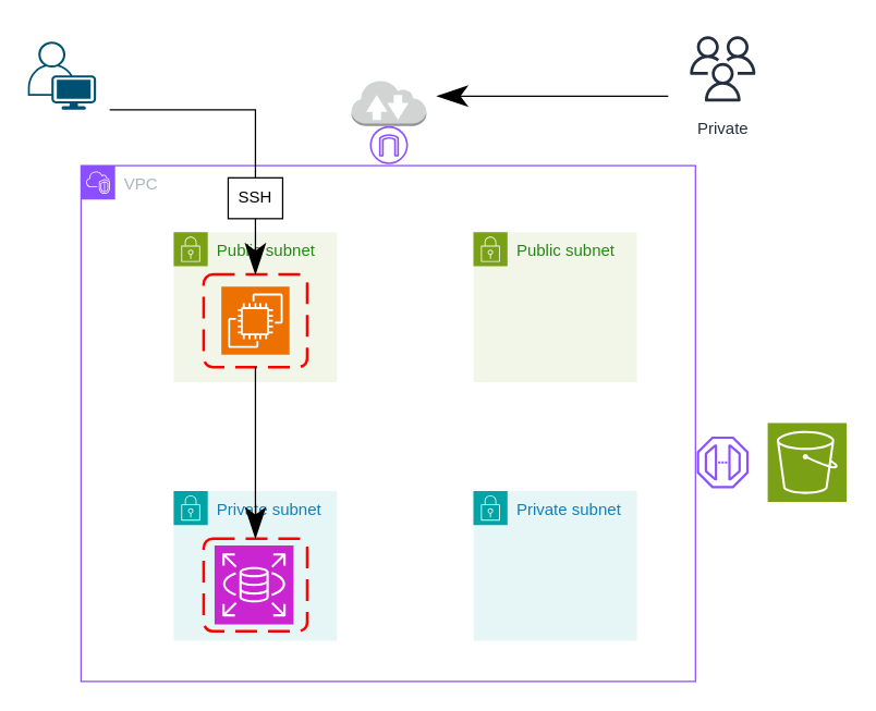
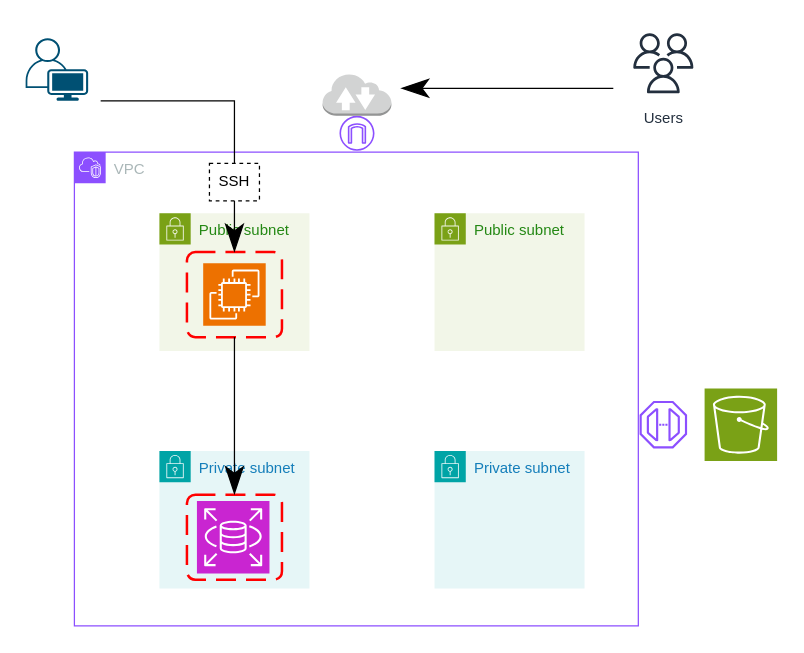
  <mxCell id="0" />
  <mxCell id="1" parent="0" />
  <mxCell id="2" value="VPC" style="points=[[0,0],[0.25,0],[0.5,0],[0.75,0],[1,0],[1,0.25],[1,0.5],[1,0.75],[1,1],[0.75,1],[0.5,1],[0.25,1],[0,1],[0,0.75],[0,0.5],[0,0.25]];outlineConnect=0;gradientColor=none;html=1;whiteSpace=wrap;fontSize=12;fontStyle=0;container=1;pointerEvents=0;collapsible=0;recursiveResize=0;shape=mxgraph.aws4.group;grIcon=mxgraph.aws4.group_vpc2;strokeColor=#8C4FFF;fillColor=none;verticalAlign=top;align=left;spacingLeft=30;fontColor=#AAB7B8;dashed=0;" vertex="1" parent="1"><mxGeometry x="59" y="121" width="451" height="379" as="geometry" /></mxCell>
  <mxCell id="3" value="Public subnet" style="points=[[0,0],[0.25,0],[0.5,0],[0.75,0],[1,0],[1,0.25],[1,0.5],[1,0.75],[1,1],[0.75,1],[0.5,1],[0.25,1],[0,1],[0,0.75],[0,0.5],[0,0.25]];outlineConnect=0;gradientColor=none;html=1;whiteSpace=wrap;fontSize=12;fontStyle=0;container=1;pointerEvents=0;collapsible=0;recursiveResize=0;shape=mxgraph.aws4.group;grIcon=mxgraph.aws4.group_security_group;grStroke=0;strokeColor=#7AA116;fillColor=#F2F6E8;verticalAlign=top;align=left;spacingLeft=30;fontColor=#248814;dashed=0;" vertex="1" parent="2"><mxGeometry x="68" y="49" width="120" height="110" as="geometry" /></mxCell>
  <mxCell id="4" value="" style="sketch=0;points=[[0,0,0],[0.25,0,0],[0.5,0,0],[0.75,0,0],[1,0,0],[0,1,0],[0.25,1,0],[0.5,1,0],[0.75,1,0],[1,1,0],[0,0.25,0],[0,0.5,0],[0,0.75,0],[1,0.25,0],[1,0.5,0],[1,0.75,0]];outlineConnect=0;fontColor=#232F3E;fillColor=#ED7100;strokeColor=#ffffff;dashed=0;verticalLabelPosition=bottom;verticalAlign=top;align=center;html=1;fontSize=12;fontStyle=0;aspect=fixed;shape=mxgraph.aws4.resourceIcon;resIcon=mxgraph.aws4.ec2;" vertex="1" parent="3"><mxGeometry x="35" y="40" width="50" height="50" as="geometry" /></mxCell>
  <mxCell id="5" value="Public subnet" style="points=[[0,0],[0.25,0],[0.5,0],[0.75,0],[1,0],[1,0.25],[1,0.5],[1,0.75],[1,1],[0.75,1],[0.5,1],[0.25,1],[0,1],[0,0.75],[0,0.5],[0,0.25]];outlineConnect=0;gradientColor=none;html=1;whiteSpace=wrap;fontSize=12;fontStyle=0;container=1;pointerEvents=0;collapsible=0;recursiveResize=0;shape=mxgraph.aws4.group;grIcon=mxgraph.aws4.group_security_group;grStroke=0;strokeColor=#7AA116;fillColor=#F2F6E8;verticalAlign=top;align=left;spacingLeft=30;fontColor=#248814;dashed=0;" vertex="1" parent="2"><mxGeometry x="288" y="49" width="120" height="110" as="geometry" /></mxCell>
  <mxCell id="6" value="Private subnet" style="points=[[0,0],[0.25,0],[0.5,0],[0.75,0],[1,0],[1,0.25],[1,0.5],[1,0.75],[1,1],[0.75,1],[0.5,1],[0.25,1],[0,1],[0,0.75],[0,0.5],[0,0.25]];outlineConnect=0;gradientColor=none;html=1;whiteSpace=wrap;fontSize=12;fontStyle=0;container=1;pointerEvents=0;collapsible=0;recursiveResize=0;shape=mxgraph.aws4.group;grIcon=mxgraph.aws4.group_security_group;grStroke=0;strokeColor=#00A4A6;fillColor=#E6F6F7;verticalAlign=top;align=left;spacingLeft=30;fontColor=#147EBA;dashed=0;" vertex="1" parent="2"><mxGeometry x="68" y="239" width="120" height="110" as="geometry" /></mxCell>
  <mxCell id="7" value="" style="sketch=0;points=[[0,0,0],[0.25,0,0],[0.5,0,0],[0.75,0,0],[1,0,0],[0,1,0],[0.25,1,0],[0.5,1,0],[0.75,1,0],[1,1,0],[0,0.25,0],[0,0.5,0],[0,0.75,0],[1,0.25,0],[1,0.5,0],[1,0.75,0]];outlineConnect=0;fontColor=#232F3E;fillColor=#C925D1;strokeColor=#ffffff;dashed=0;verticalLabelPosition=bottom;verticalAlign=top;align=center;html=1;fontSize=12;fontStyle=0;aspect=fixed;shape=mxgraph.aws4.resourceIcon;resIcon=mxgraph.aws4.rds;" vertex="1" parent="6"><mxGeometry x="30" y="40" width="58" height="58" as="geometry" /></mxCell>
  <mxCell id="8" value="" style="rounded=1;arcSize=10;dashed=1;strokeColor=#ff0000;fillColor=none;gradientColor=none;dashPattern=8 4;strokeWidth=2;" vertex="1" parent="6"><mxGeometry x="22" y="35" width="76" height="68" as="geometry" /></mxCell>
  <mxCell id="9" value="Private subnet" style="points=[[0,0],[0.25,0],[0.5,0],[0.75,0],[1,0],[1,0.25],[1,0.5],[1,0.75],[1,1],[0.75,1],[0.5,1],[0.25,1],[0,1],[0,0.75],[0,0.5],[0,0.25]];outlineConnect=0;gradientColor=none;html=1;whiteSpace=wrap;fontSize=12;fontStyle=0;container=1;pointerEvents=0;collapsible=0;recursiveResize=0;shape=mxgraph.aws4.group;grIcon=mxgraph.aws4.group_security_group;grStroke=0;strokeColor=#00A4A6;fillColor=#E6F6F7;verticalAlign=top;align=left;spacingLeft=30;fontColor=#147EBA;dashed=0;" vertex="1" parent="2"><mxGeometry x="288" y="239" width="120" height="110" as="geometry" /></mxCell>
  <mxCell id="10" value="" style="points=[[0.35,0,0],[0.98,0.51,0],[1,0.71,0],[0.67,1,0],[0,0.795,0],[0,0.65,0]];verticalLabelPosition=bottom;sketch=0;html=1;verticalAlign=top;aspect=fixed;align=center;pointerEvents=1;shape=mxgraph.cisco19.user;fillColor=#005073;strokeColor=none;" vertex="1" parent="1"><mxGeometry x="20" y="30" width="50" height="50" as="geometry" /></mxCell>
- <mxCell id="11" value="Private" style="sketch=0;outlineConnect=0;fontColor=#232F3E;gradientColor=none;strokeColor=#232F3E;fillColor=#ffffff;dashed=0;verticalLabelPosition=bottom;verticalAlign=top;align=center;html=1;fontSize=12;fontStyle=0;aspect=fixed;shape=mxgraph.aws4.resourceIcon;resIcon=mxgraph.aws4.users;" vertex="1" parent="1"><mxGeometry x="500" y="20" width="60" height="60" as="geometry" /></mxCell>
+ <mxCell id="11" value="Users" style="sketch=0;outlineConnect=0;fontColor=#232F3E;gradientColor=none;strokeColor=#232F3E;fillColor=#ffffff;dashed=0;verticalLabelPosition=bottom;verticalAlign=top;align=center;html=1;fontSize=12;fontStyle=0;aspect=fixed;shape=mxgraph.aws4.resourceIcon;resIcon=mxgraph.aws4.users;" vertex="1" parent="1"><mxGeometry x="500" y="20" width="60" height="60" as="geometry" /></mxCell>
  <mxCell id="12" value="" style="sketch=0;outlineConnect=0;fontColor=#232F3E;gradientColor=none;fillColor=#8C4FFF;strokeColor=none;dashed=0;verticalLabelPosition=bottom;verticalAlign=top;align=center;html=1;fontSize=12;fontStyle=0;aspect=fixed;pointerEvents=1;shape=mxgraph.aws4.internet_gateway;" vertex="1" parent="1"><mxGeometry x="271" y="92" width="28" height="28" as="geometry" /></mxCell>
  <mxCell id="13" value="" style="outlineConnect=0;dashed=0;verticalLabelPosition=bottom;verticalAlign=top;align=center;html=1;shape=mxgraph.aws3.internet_2;fillColor=#D2D3D3;gradientColor=none;" vertex="1" parent="1"><mxGeometry x="257.5" y="58" width="55" height="34" as="geometry" /></mxCell>
  <mxCell id="14" value="" style="sketch=0;points=[[0,0,0],[0.25,0,0],[0.5,0,0],[0.75,0,0],[1,0,0],[0,1,0],[0.25,1,0],[0.5,1,0],[0.75,1,0],[1,1,0],[0,0.25,0],[0,0.5,0],[0,0.75,0],[1,0.25,0],[1,0.5,0],[1,0.75,0]];outlineConnect=0;fontColor=#232F3E;fillColor=#7AA116;strokeColor=#ffffff;dashed=0;verticalLabelPosition=bottom;verticalAlign=top;align=center;html=1;fontSize=12;fontStyle=0;aspect=fixed;shape=mxgraph.aws4.resourceIcon;resIcon=mxgraph.aws4.s3;" vertex="1" parent="1"><mxGeometry x="563" y="310" width="58" height="58" as="geometry" /></mxCell>
  <mxCell id="15" value="" style="sketch=0;outlineConnect=0;fontColor=#232F3E;gradientColor=none;fillColor=#8C4FFF;strokeColor=none;dashed=0;verticalLabelPosition=bottom;verticalAlign=top;align=center;html=1;fontSize=12;fontStyle=0;aspect=fixed;pointerEvents=1;shape=mxgraph.aws4.endpoint;" vertex="1" parent="1"><mxGeometry x="511" y="320" width="38" height="38" as="geometry" /></mxCell>
  <mxCell id="16" value="" style="endArrow=classicThin;html=1;strokeWidth=1;endSize=20;rounded=0;" edge="1" parent="1"><mxGeometry width="100" relative="1" as="geometry"><mxPoint x="490" y="70" as="sourcePoint" /><mxPoint x="320" y="70" as="targetPoint" /></mxGeometry></mxCell>
  <mxCell id="17" value="" style="rounded=1;arcSize=10;dashed=1;strokeColor=#ff0000;fillColor=none;gradientColor=none;dashPattern=8 4;strokeWidth=2;" vertex="1" parent="1"><mxGeometry x="149" y="201" width="76" height="68" as="geometry" /></mxCell>
  <mxCell id="18" value="" style="endArrow=classicThin;html=1;strokeWidth=1;endSize=20;rounded=0;exitX=0.5;exitY=1;exitDx=0;exitDy=0;" edge="1" parent="1" source="17" target="8"><mxGeometry width="100" relative="1" as="geometry"><mxPoint x="500" y="80" as="sourcePoint" /><mxPoint x="330" y="80" as="targetPoint" /></mxGeometry></mxCell>
  <mxCell id="19" value="" style="endArrow=classicThin;html=1;strokeWidth=1;endSize=20;rounded=0;" edge="1" parent="1" target="17"><mxGeometry width="100" relative="1" as="geometry"><mxPoint x="80" y="80" as="sourcePoint" /><mxPoint x="210" y="80" as="targetPoint" /><Array as="points"><mxPoint x="187" y="80" /></Array></mxGeometry></mxCell>
- <mxCell id="20" value="SSH" style="whiteSpace=wrap;html=1;" vertex="1" parent="1"><mxGeometry x="167" y="130" width="40" height="30" as="geometry" /></mxCell>
+ <mxCell id="20" value="SSH" style="whiteSpace=wrap;html=1;dashed=1;" vertex="1" parent="1"><mxGeometry x="167" y="130" width="40" height="30" as="geometry" /></mxCell>
